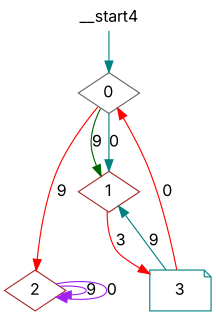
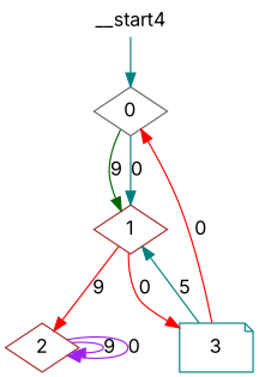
  digraph {
    fontname=Inter
    node [color=brown fontname=Inter shape=diamond]
    edge [color=teal fontname=Inter]
    n1 [color=gray40 label=0]
    n2 [label=1]
    n3 [label=2]
    n4 [color=teal label=3 shape=note]
    n5 [height=0 label=__start4 shape=none width=0]
    n1 -> n2 [color=darkgreen label=9]
    n1 -> n2 [label=0]
-   n1 -> n3 [color=red label=9]
-   n2 -> n4 [color=red label=3]
+   n2 -> n3 [color=red label=9]
+   n2 -> n4 [color=red label=0]
    n3 -> n3 [color=purple label=9]
    n3 -> n3 [color=purple label=0]
    n4 -> n1 [color=red label=0]
-   n4 -> n2 [label=9]
+   n4 -> n2 [label=5]
    n5 -> n1
  }
